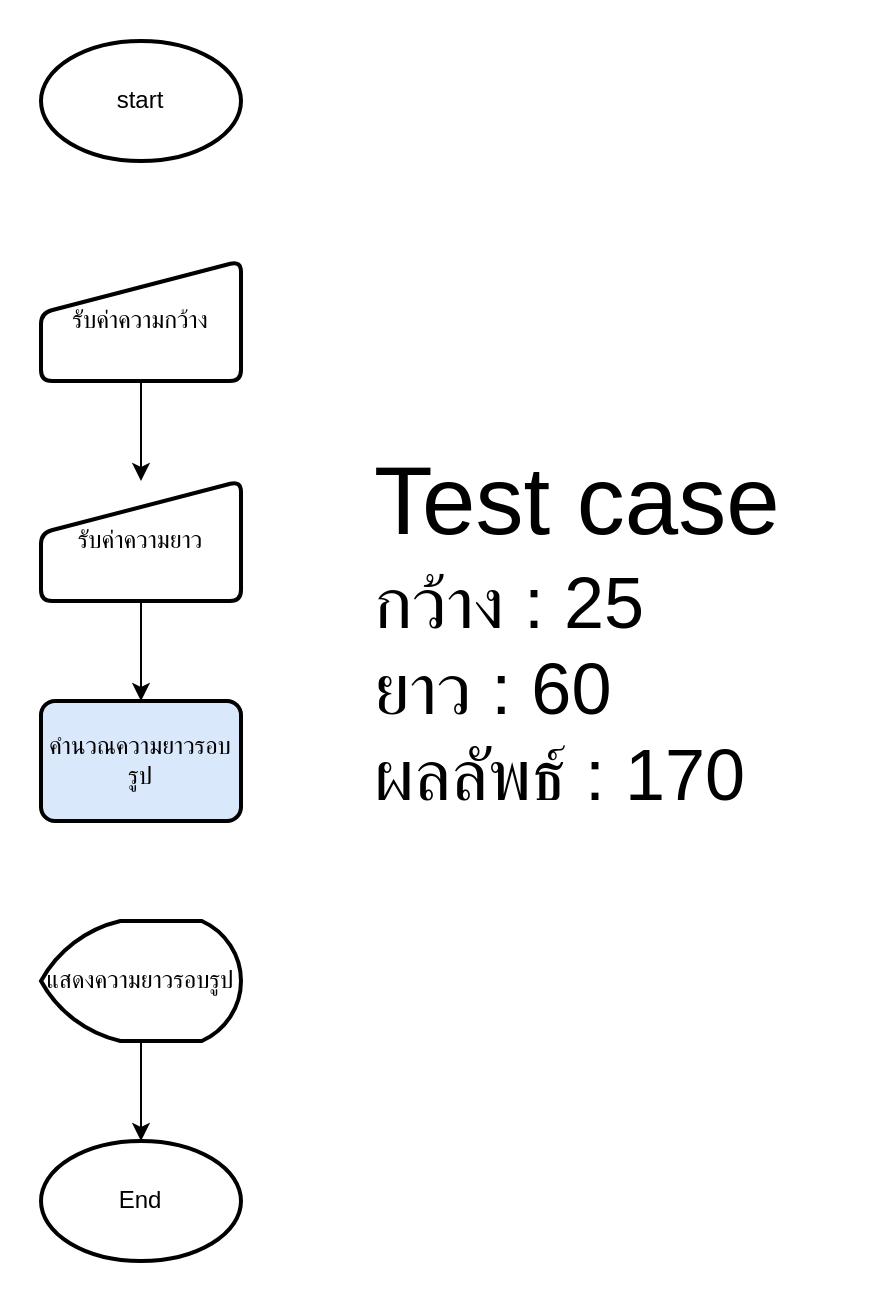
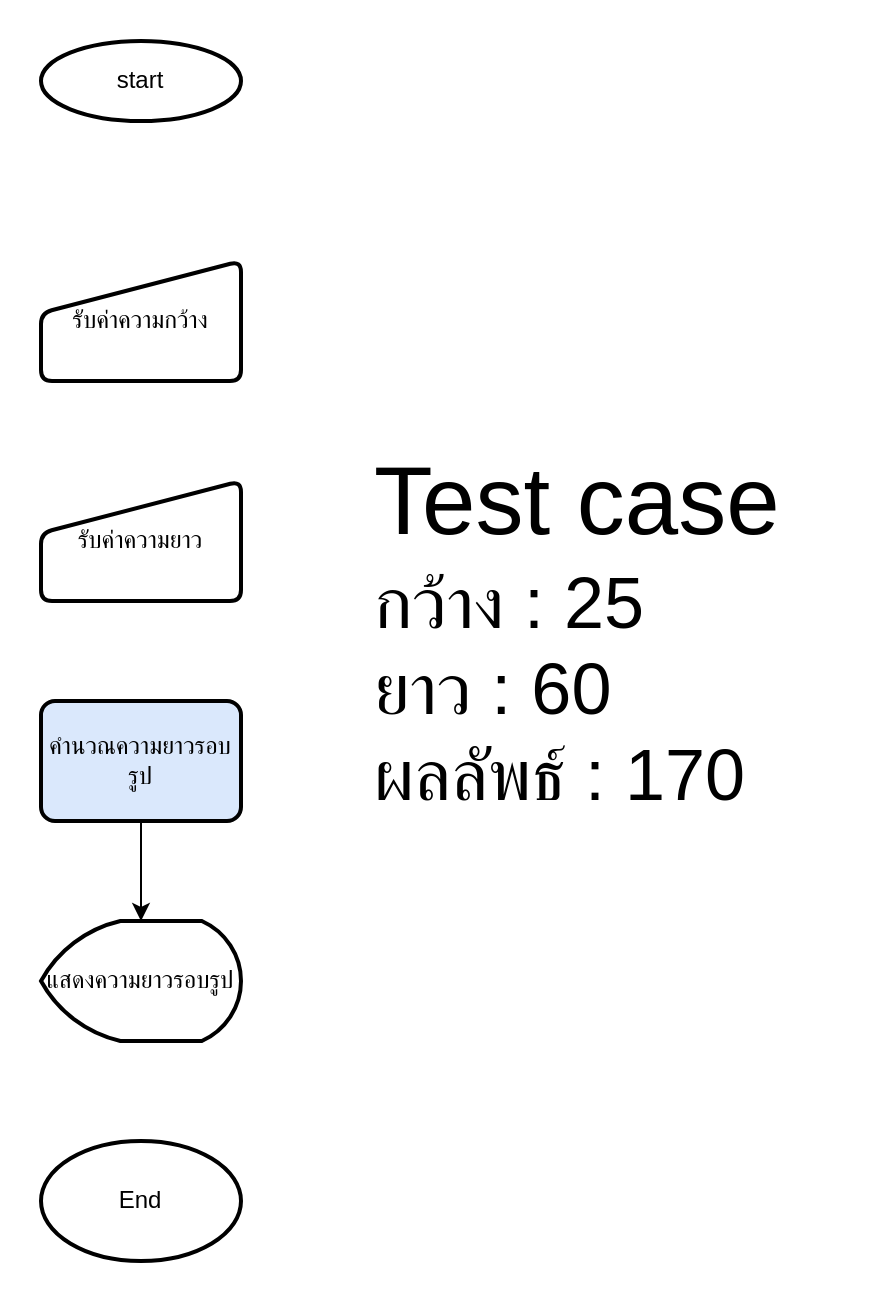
  <mxCell id="0" />
  <mxCell id="1" parent="0" />
- <mxCell id="2" value="start" style="strokeWidth=2;html=1;shape=mxgraph.flowchart.start_1;whiteSpace=wrap;" vertex="1" parent="1"><mxGeometry x="20" y="20" width="100" height="60" as="geometry" /></mxCell>
+ <mxCell id="2" value="start" style="strokeWidth=2;html=1;shape=mxgraph.flowchart.start_1;whiteSpace=wrap;" vertex="1" parent="1"><mxGeometry x="20" y="20" width="100" height="40" as="geometry" /></mxCell>
+ <mxCell id="3" value="" style="edgeStyle=none;html=1;" edge="1" parent="1" source="4" target="10"><mxGeometry relative="1" as="geometry" /></mxCell>
  <mxCell id="4" value="คำนวณความยาวรอบรูป" style="rounded=1;whiteSpace=wrap;html=1;absoluteArcSize=1;arcSize=14;strokeWidth=2;fillColor=#dae8fc;" vertex="1" parent="1"><mxGeometry x="20" y="350" width="100" height="60" as="geometry" /></mxCell>
- <mxCell id="5" value="" style="edgeStyle=none;html=1;" edge="1" parent="1" source="6" target="8"><mxGeometry relative="1" as="geometry" /></mxCell>
  <mxCell id="6" value="รับค่าความกว้าง" style="html=1;strokeWidth=2;shape=manualInput;whiteSpace=wrap;rounded=1;size=26;arcSize=11;" vertex="1" parent="1"><mxGeometry x="20" y="130" width="100" height="60" as="geometry" /></mxCell>
- <mxCell id="7" value="" style="edgeStyle=none;html=1;" edge="1" parent="1" source="8" target="4"><mxGeometry relative="1" as="geometry" /></mxCell>
  <mxCell id="8" value="รับค่าความยาว" style="html=1;strokeWidth=2;shape=manualInput;whiteSpace=wrap;rounded=1;size=26;arcSize=11;" vertex="1" parent="1"><mxGeometry x="20" y="240" width="100" height="60" as="geometry" /></mxCell>
- <mxCell id="9" value="" style="edgeStyle=none;html=1;" edge="1" parent="1" source="10" target="11"><mxGeometry relative="1" as="geometry" /></mxCell>
  <mxCell id="10" value="แสดงความยาวรอบรูป" style="strokeWidth=2;html=1;shape=mxgraph.flowchart.display;whiteSpace=wrap;" vertex="1" parent="1"><mxGeometry x="20" y="460" width="100" height="60" as="geometry" /></mxCell>
  <mxCell id="11" value="End" style="strokeWidth=2;html=1;shape=mxgraph.flowchart.start_1;whiteSpace=wrap;" vertex="1" parent="1"><mxGeometry x="20" y="570" width="100" height="60" as="geometry" /></mxCell>
  <mxCell id="12" value="&lt;font style=&quot;&quot;&gt;&lt;font style=&quot;font-size: 48px;&quot;&gt;Test case&lt;/font&gt;&lt;br&gt;&lt;span style=&quot;font-size: 36px;&quot;&gt;กว้าง : 25&lt;/span&gt;&lt;br&gt;&lt;span style=&quot;font-size: 36px;&quot;&gt;ยาว : 60&lt;/span&gt;&lt;br&gt;&lt;span style=&quot;font-size: 36px;&quot;&gt;ผลลัพธ์ : 170&amp;nbsp;&lt;/span&gt;&lt;/font&gt;" style="text;html=1;align=left;verticalAlign=middle;resizable=0;points=[];autosize=1;strokeColor=none;fillColor=none;" vertex="1" parent="1"><mxGeometry x="185" y="215" width="240" height="200" as="geometry" /></mxCell>
